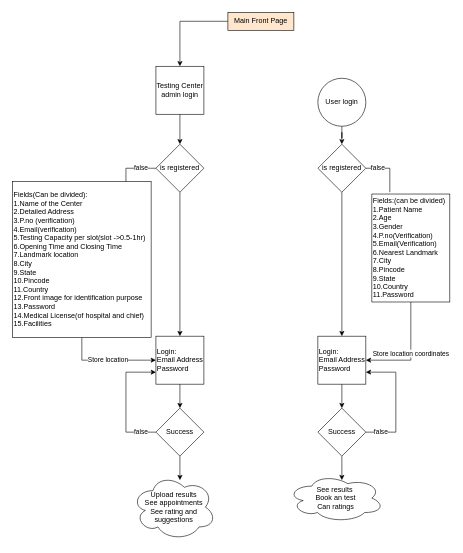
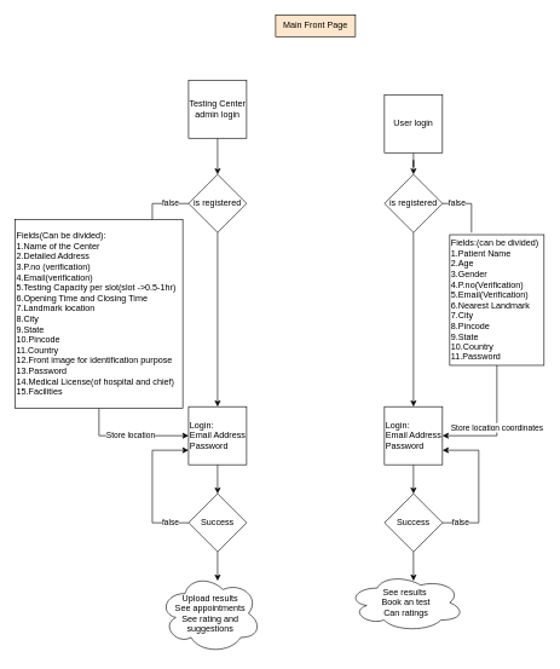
  <mxCell id="0" />
  <mxCell id="1" parent="0" />
- <mxCell id="2" style="edgeStyle=orthogonalEdgeStyle;rounded=0;orthogonalLoop=1;jettySize=auto;html=1;" parent="1" source="3" target="5" edge="1"><mxGeometry relative="1" as="geometry" /></mxCell>
  <mxCell id="3" value="Main Front Page" style="rounded=0;whiteSpace=wrap;html=1;fillColor=#ffe6cc;" parent="1" vertex="1"><mxGeometry x="379" y="20" width="110" height="30" as="geometry" /></mxCell>
  <mxCell id="4" style="edgeStyle=orthogonalEdgeStyle;rounded=0;orthogonalLoop=1;jettySize=auto;html=1;exitX=0.5;exitY=1;exitDx=0;exitDy=0;" parent="1" source="5" target="9" edge="1"><mxGeometry relative="1" as="geometry" /></mxCell>
  <mxCell id="5" value="Testing Center admin login" style="whiteSpace=wrap;html=1;aspect=fixed;" parent="1" vertex="1"><mxGeometry x="259" y="110" width="80" height="80" as="geometry" /></mxCell>
  <mxCell id="6" style="edgeStyle=orthogonalEdgeStyle;rounded=0;orthogonalLoop=1;jettySize=auto;html=1;entryX=0.5;entryY=0;entryDx=0;entryDy=0;" parent="1" source="7" target="11" edge="1"><mxGeometry relative="1" as="geometry" /></mxCell>
- <mxCell id="7" value="User login" style="ellipse;whiteSpace=wrap;html=1;aspect=fixed;" parent="1" vertex="1"><mxGeometry x="529" y="130" width="80" height="80" as="geometry" /></mxCell>
+ <mxCell id="7" value="User login" style="whiteSpace=wrap;html=1;aspect=fixed;" parent="1" vertex="1"><mxGeometry x="529" y="130" width="80" height="80" as="geometry" /></mxCell>
  <mxCell id="8" style="edgeStyle=orthogonalEdgeStyle;rounded=0;orthogonalLoop=1;jettySize=auto;html=1;exitX=0.5;exitY=1;exitDx=0;exitDy=0;entryX=0.5;entryY=0;entryDx=0;entryDy=0;" parent="1" source="9" target="21" edge="1"><mxGeometry relative="1" as="geometry" /></mxCell>
  <mxCell id="9" value="is registered" style="rhombus;whiteSpace=wrap;html=1;" parent="1" vertex="1"><mxGeometry x="259" y="240" width="80" height="80" as="geometry" /></mxCell>
  <mxCell id="10" style="edgeStyle=orthogonalEdgeStyle;rounded=0;orthogonalLoop=1;jettySize=auto;html=1;entryX=0.5;entryY=0;entryDx=0;entryDy=0;" parent="1" source="11" target="23" edge="1"><mxGeometry relative="1" as="geometry" /></mxCell>
  <mxCell id="11" value="is registered" style="rhombus;whiteSpace=wrap;html=1;" parent="1" vertex="1"><mxGeometry x="529" y="240" width="80" height="80" as="geometry" /></mxCell>
  <mxCell id="12" value="false" style="endArrow=none;html=1;" parent="1" edge="1"><mxGeometry width="50" height="50" relative="1" as="geometry"><mxPoint x="209" y="280" as="sourcePoint" /><mxPoint x="259" y="280" as="targetPoint" /></mxGeometry></mxCell>
  <mxCell id="13" value="false" style="endArrow=none;html=1;" parent="1" edge="1"><mxGeometry width="50" height="50" relative="1" as="geometry"><mxPoint x="609" y="280" as="sourcePoint" /><mxPoint x="649" y="280" as="targetPoint" /></mxGeometry></mxCell>
  <mxCell id="14" value="" style="endArrow=none;html=1;" parent="1" edge="1"><mxGeometry width="50" height="50" relative="1" as="geometry"><mxPoint x="209" y="320" as="sourcePoint" /><mxPoint x="209" y="280" as="targetPoint" /></mxGeometry></mxCell>
  <mxCell id="15" value="" style="endArrow=none;html=1;" parent="1" edge="1"><mxGeometry width="50" height="50" relative="1" as="geometry"><mxPoint x="649" y="320" as="sourcePoint" /><mxPoint x="649" y="280" as="targetPoint" /></mxGeometry></mxCell>
  <mxCell id="16" value="Store location" style="edgeStyle=orthogonalEdgeStyle;rounded=0;orthogonalLoop=1;jettySize=auto;html=1;exitX=0.5;exitY=1;exitDx=0;exitDy=0;" parent="1" source="17" target="21" edge="1"><mxGeometry relative="1" as="geometry" /></mxCell>
  <mxCell id="17" value="Fields(Can be divided):&lt;br&gt;1.Name of the Center&lt;br&gt;2.Detailed Address&lt;br&gt;3.P.no (verification)&lt;br&gt;4.Email(verification)&lt;br&gt;5.Testing Capacity per slot(slot -&amp;gt;0.5-1hr)&lt;br&gt;6.Opening Time and Closing Time&lt;br&gt;7.Landmark location&lt;br&gt;8.City&lt;br&gt;9.State&lt;br&gt;10.Pincode&lt;br&gt;11.Country&lt;br&gt;12.Front image for identification purpose&lt;br&gt;13.Password&lt;br&gt;14.Medical License(of hospital and chief)&lt;br&gt;15.Facilities&lt;br&gt;" style="rounded=0;whiteSpace=wrap;html=1;align=left;" parent="1" vertex="1"><mxGeometry x="20" y="302" width="231" height="260" as="geometry" /></mxCell>
  <mxCell id="18" value="Store location coordinates" style="edgeStyle=orthogonalEdgeStyle;rounded=0;orthogonalLoop=1;jettySize=auto;html=1;exitX=0.5;exitY=1;exitDx=0;exitDy=0;entryX=1;entryY=0.5;entryDx=0;entryDy=0;" parent="1" source="19" target="23" edge="1"><mxGeometry relative="1" as="geometry" /></mxCell>
  <mxCell id="19" value="Fields:(can be divided)&lt;br&gt;1.Patient Name&lt;br&gt;2.Age&lt;br&gt;3.Gender&lt;br&gt;4.P.no(Verification)&lt;br&gt;5.Email(Verification)&lt;br&gt;6.Nearest Landmark&lt;br&gt;7.City&lt;br&gt;8.Pincode&lt;br&gt;9.State&lt;br&gt;10.Country&lt;br&gt;11.Password" style="rounded=0;whiteSpace=wrap;html=1;align=left;" parent="1" vertex="1"><mxGeometry x="619" y="323" width="130" height="180" as="geometry" /></mxCell>
  <mxCell id="20" style="edgeStyle=orthogonalEdgeStyle;rounded=0;orthogonalLoop=1;jettySize=auto;html=1;" parent="1" source="21" edge="1"><mxGeometry relative="1" as="geometry"><mxPoint x="299" y="680" as="targetPoint" /></mxGeometry></mxCell>
  <mxCell id="21" value="Login:&lt;br&gt;Email Address&lt;br&gt;Password" style="whiteSpace=wrap;html=1;aspect=fixed;align=left;" parent="1" vertex="1"><mxGeometry x="259" y="560" width="80" height="80" as="geometry" /></mxCell>
  <mxCell id="22" style="edgeStyle=orthogonalEdgeStyle;rounded=0;orthogonalLoop=1;jettySize=auto;html=1;entryX=0.5;entryY=0;entryDx=0;entryDy=0;" parent="1" source="23" target="28" edge="1"><mxGeometry relative="1" as="geometry" /></mxCell>
  <mxCell id="23" value="Login:&lt;br&gt;Email Address&lt;br&gt;Password" style="whiteSpace=wrap;html=1;aspect=fixed;align=left;" parent="1" vertex="1"><mxGeometry x="529" y="560" width="80" height="80" as="geometry" /></mxCell>
  <mxCell id="24" style="edgeStyle=orthogonalEdgeStyle;rounded=0;orthogonalLoop=1;jettySize=auto;html=1;exitX=0.5;exitY=1;exitDx=0;exitDy=0;" parent="1" source="23" target="23" edge="1"><mxGeometry relative="1" as="geometry" /></mxCell>
  <mxCell id="25" style="edgeStyle=orthogonalEdgeStyle;rounded=0;orthogonalLoop=1;jettySize=auto;html=1;" parent="1" source="26" edge="1"><mxGeometry relative="1" as="geometry"><mxPoint x="299" y="800" as="targetPoint" /></mxGeometry></mxCell>
  <mxCell id="26" value="Success" style="rhombus;whiteSpace=wrap;html=1;" parent="1" vertex="1"><mxGeometry x="259" y="680" width="80" height="80" as="geometry" /></mxCell>
  <mxCell id="27" style="edgeStyle=orthogonalEdgeStyle;rounded=0;orthogonalLoop=1;jettySize=auto;html=1;" parent="1" source="28" edge="1"><mxGeometry relative="1" as="geometry"><mxPoint x="569" y="800" as="targetPoint" /></mxGeometry></mxCell>
  <mxCell id="28" value="Success" style="rhombus;whiteSpace=wrap;html=1;" parent="1" vertex="1"><mxGeometry x="529" y="680" width="80" height="80" as="geometry" /></mxCell>
  <mxCell id="29" value="false" style="endArrow=none;html=1;" parent="1" edge="1"><mxGeometry width="50" height="50" relative="1" as="geometry"><mxPoint x="209" y="720" as="sourcePoint" /><mxPoint x="259" y="720" as="targetPoint" /><Array as="points" /></mxGeometry></mxCell>
  <mxCell id="30" value="" style="endArrow=classic;html=1;entryX=0;entryY=0.75;entryDx=0;entryDy=0;" parent="1" target="21" edge="1"><mxGeometry width="50" height="50" relative="1" as="geometry"><mxPoint x="209" y="620" as="sourcePoint" /><mxPoint x="259" y="570" as="targetPoint" /></mxGeometry></mxCell>
  <mxCell id="31" value="" style="endArrow=none;html=1;" parent="1" edge="1"><mxGeometry width="50" height="50" relative="1" as="geometry"><mxPoint x="209" y="720" as="sourcePoint" /><mxPoint x="209" y="620" as="targetPoint" /></mxGeometry></mxCell>
  <mxCell id="32" value="false" style="endArrow=none;html=1;" parent="1" edge="1"><mxGeometry width="50" height="50" relative="1" as="geometry"><mxPoint x="609" y="720" as="sourcePoint" /><mxPoint x="659" y="720" as="targetPoint" /><Array as="points" /></mxGeometry></mxCell>
  <mxCell id="33" value="" style="endArrow=classic;html=1;" parent="1" edge="1"><mxGeometry width="50" height="50" relative="1" as="geometry"><mxPoint x="659" y="620" as="sourcePoint" /><mxPoint x="609" y="620" as="targetPoint" /></mxGeometry></mxCell>
  <mxCell id="34" value="" style="endArrow=none;html=1;" parent="1" edge="1"><mxGeometry width="50" height="50" relative="1" as="geometry"><mxPoint x="659" y="720" as="sourcePoint" /><mxPoint x="659" y="620" as="targetPoint" /></mxGeometry></mxCell>
  <mxCell id="35" value="Upload results&lt;br&gt;See appointments&lt;br&gt;See rating and suggestions" style="ellipse;shape=cloud;whiteSpace=wrap;html=1;" parent="1" vertex="1"><mxGeometry x="219" y="790" width="140" height="110" as="geometry" /></mxCell>
  <mxCell id="36" value="See results&amp;nbsp;&lt;br&gt;Book an test&lt;br&gt;Can ratings" style="ellipse;shape=cloud;whiteSpace=wrap;html=1;" parent="1" vertex="1"><mxGeometry x="479" y="790" width="160" height="80" as="geometry" /></mxCell>
